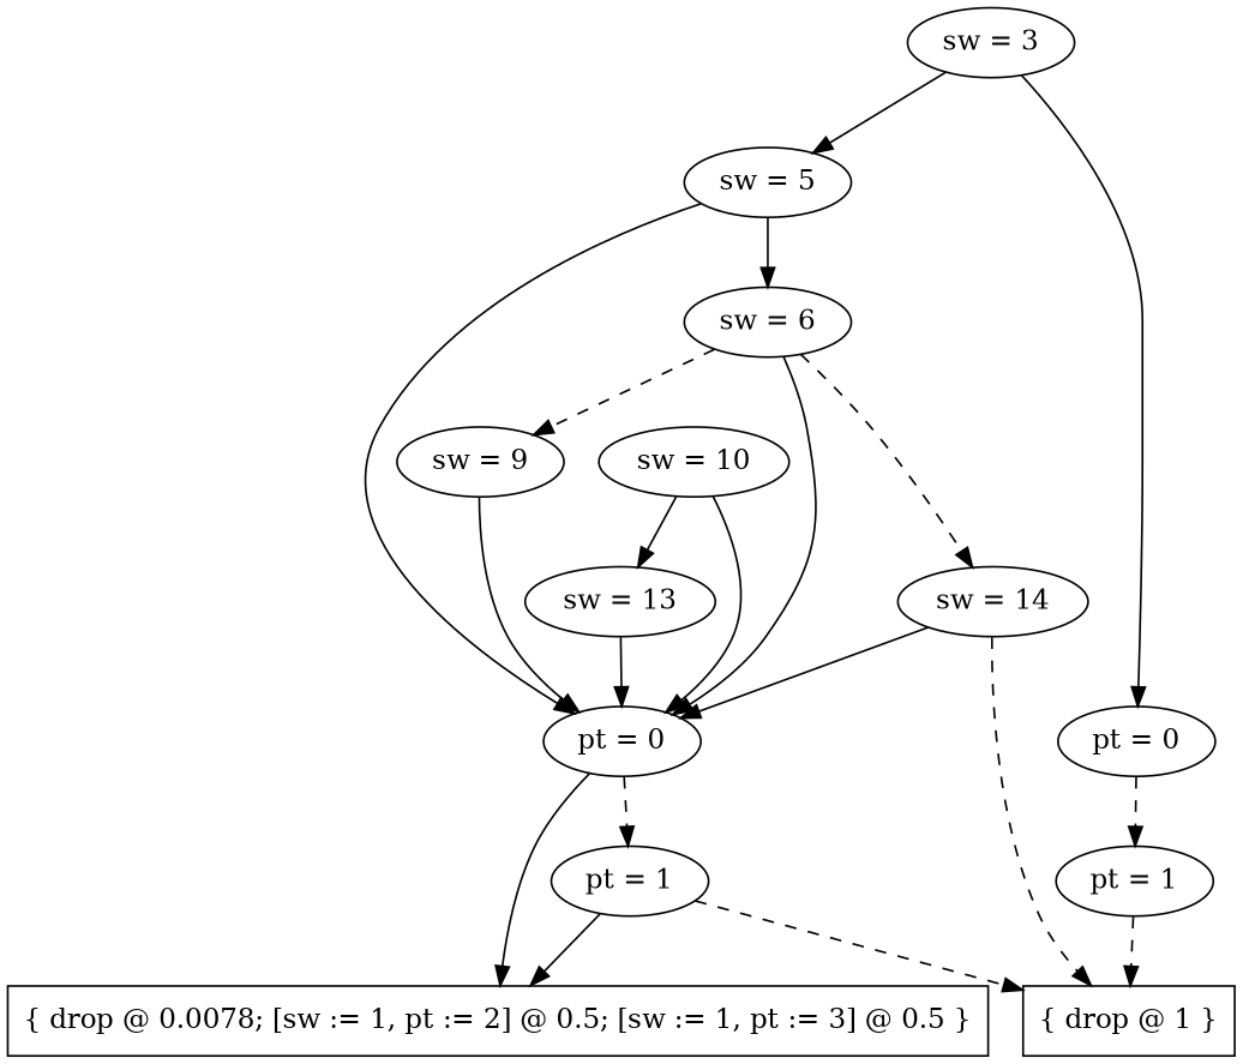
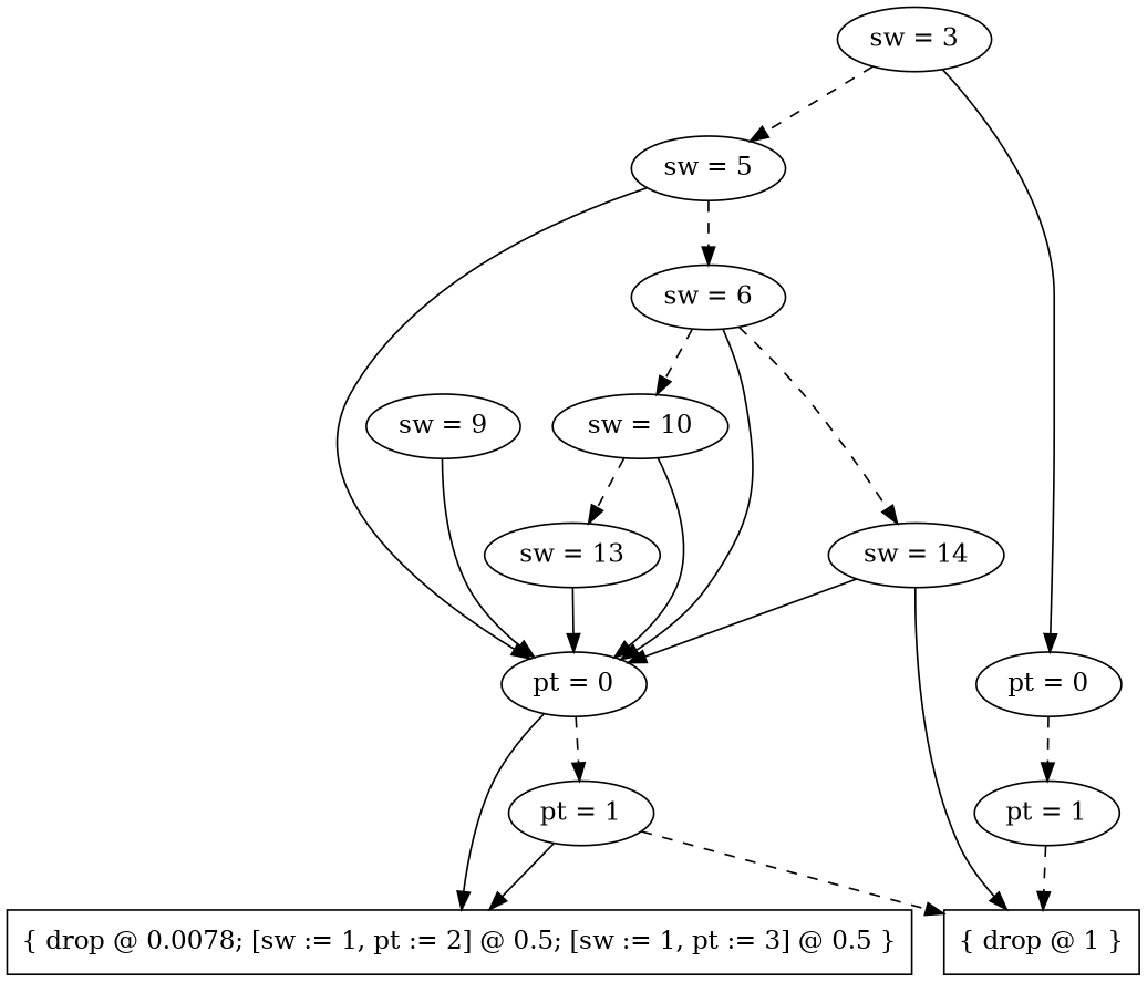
  digraph {
    edge [style=dashed]
    n1 [label="sw = 10"]
    n2 [label="pt = 1"]
    n3 [label="pt = 1"]
    n4 [label="sw = 5"]
    n5 [label="sw = 9"]
    n6 [label="sw = 3"]
    n7 [label="sw = 14"]
    n8 [label="sw = 13"]
    n9 [label="sw = 6"]
    n10 [label="pt = 0"]
    n11 [label="pt = 0"]
    n12 [label="{ drop @ 1 }" shape=box]
    n13 [label="{ drop @ 0.0078; [sw := 1, pt := 2] @ 0.5; [sw := 1, pt := 3] @ 0.5 }" shape=box]
    subgraph sub_1 {
      rank=same
      n1
    }
    subgraph sub_2 {
      rank=same
      n2
      n3
    }
    subgraph sub_3 {
      rank=same
      n4
    }
    subgraph sub_4 {
      rank=same
      n5
    }
    subgraph sub_5 {
      rank=same
      n6
    }
    subgraph sub_6 {
      rank=same
      n7
    }
    subgraph sub_7 {
      rank=same
      n8
    }
    subgraph sub_8 {
      rank=same
      n9
    }
    subgraph sub_9 {
      rank=same
      n10
      n11
    }
-   n1 -> n8 [style=solid]
+   n1 -> n8
    n1 -> n11 [style=""]
    n2 -> n12
    n3 -> n12
    n3 -> n13 [style=""]
-   n4 -> n9 [style=solid]
+   n4 -> n9
    n4 -> n11 [style=""]
    n5 -> n11 [style=""]
-   n6 -> n4 [style=solid]
+   n6 -> n4
    n6 -> n10 [style=""]
    n7 -> n11 [style=""]
-   n7 -> n12
+   n7 -> n12 [style=solid]
    n8 -> n11 [style=""]
-   n9 -> n5
+   n9 -> n1
    n9 -> n7
    n9 -> n11 [style=""]
    n10 -> n2
    n11 -> n3
    n11 -> n13 [style=""]
  }
